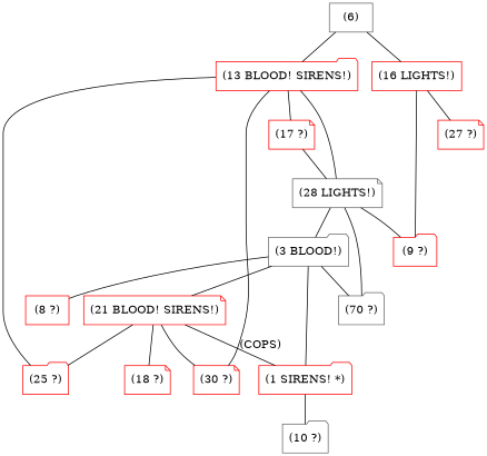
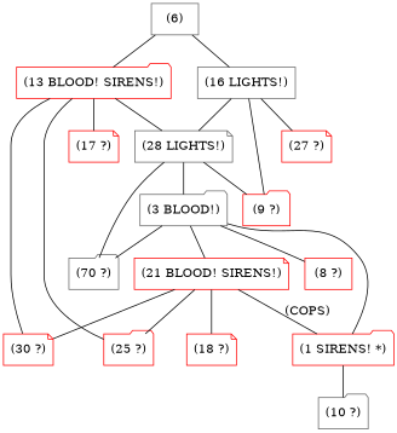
  graph {
    node [color=red shape=folder]
    n1 [color=gray40 label="(10 ?)"]
    n2 [label="(18 ?)" shape=note]
    n3 [label="(1 SIRENS! *)"]
    n4 [label="(8 ?)" shape=box]
    n5 [label="(21 BLOOD! SIRENS!)" shape=note]
    n6 [label="(30 ?)" shape=note]
    n7 [label="(25 ?)"]
    n8 [color=gray40 label="(3 BLOOD!)"]
    n9 [color=gray40 label="(70 ?)"]
    n10 [label="(9 ?)"]
    n11 [label="(27 ?)" shape=note]
    n12 [color=gray40 label="(6)" shape=box]
    n13 [label="(13 BLOOD! SIRENS!)"]
-   n14 [label="(16 LIGHTS!)" shape=box]
+   n14 [color=gray40 label="(16 LIGHTS!)" shape=box]
    n15 [label="(17 ?)" shape=note]
    n16 [color=gray40 label="(28 LIGHTS!)" shape=note]
    n3 -- n1
    n5 -- n2
    n5 -- n3 [label="(COPS)"]
    n5 -- n6
    n5 -- n7
    n8 -- n3
    n8 -- n4
    n8 -- n5
    n8 -- n9
    n12 -- n13
    n12 -- n14
    n13 -- n6
    n13 -- n7
    n13 -- n15
    n13 -- n16
    n14 -- n10
    n14 -- n11
-   n15 -- n16
+   n14 -- n16
    n16 -- n8
    n16 -- n9
    n16 -- n10
  }
